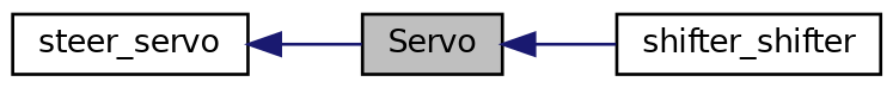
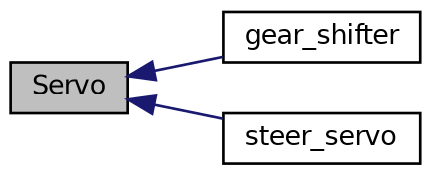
  digraph {
    rankdir=LR
    node [color=black fillcolor=white fontname=Helvetica fontsize=10 shape=record style=filled]
    edge [color=midnightblue dir=back fontname=Helvetica fontsize=10 labelfontname=Helvetica labelfontsize=10 style=solid]
    n1 [fillcolor=grey75 fontcolor=black height=0.2 label=Servo width=0.4]
-   n2 [height=0.2 label=shifter_shifter width=0.4]
+   n2 [height=0.2 label=gear_shifter width=0.4]
    n3 [height=0.2 label=steer_servo width=0.4]
    n1 -> n2
-   n3 -> n1
+   n1 -> n3
  }
